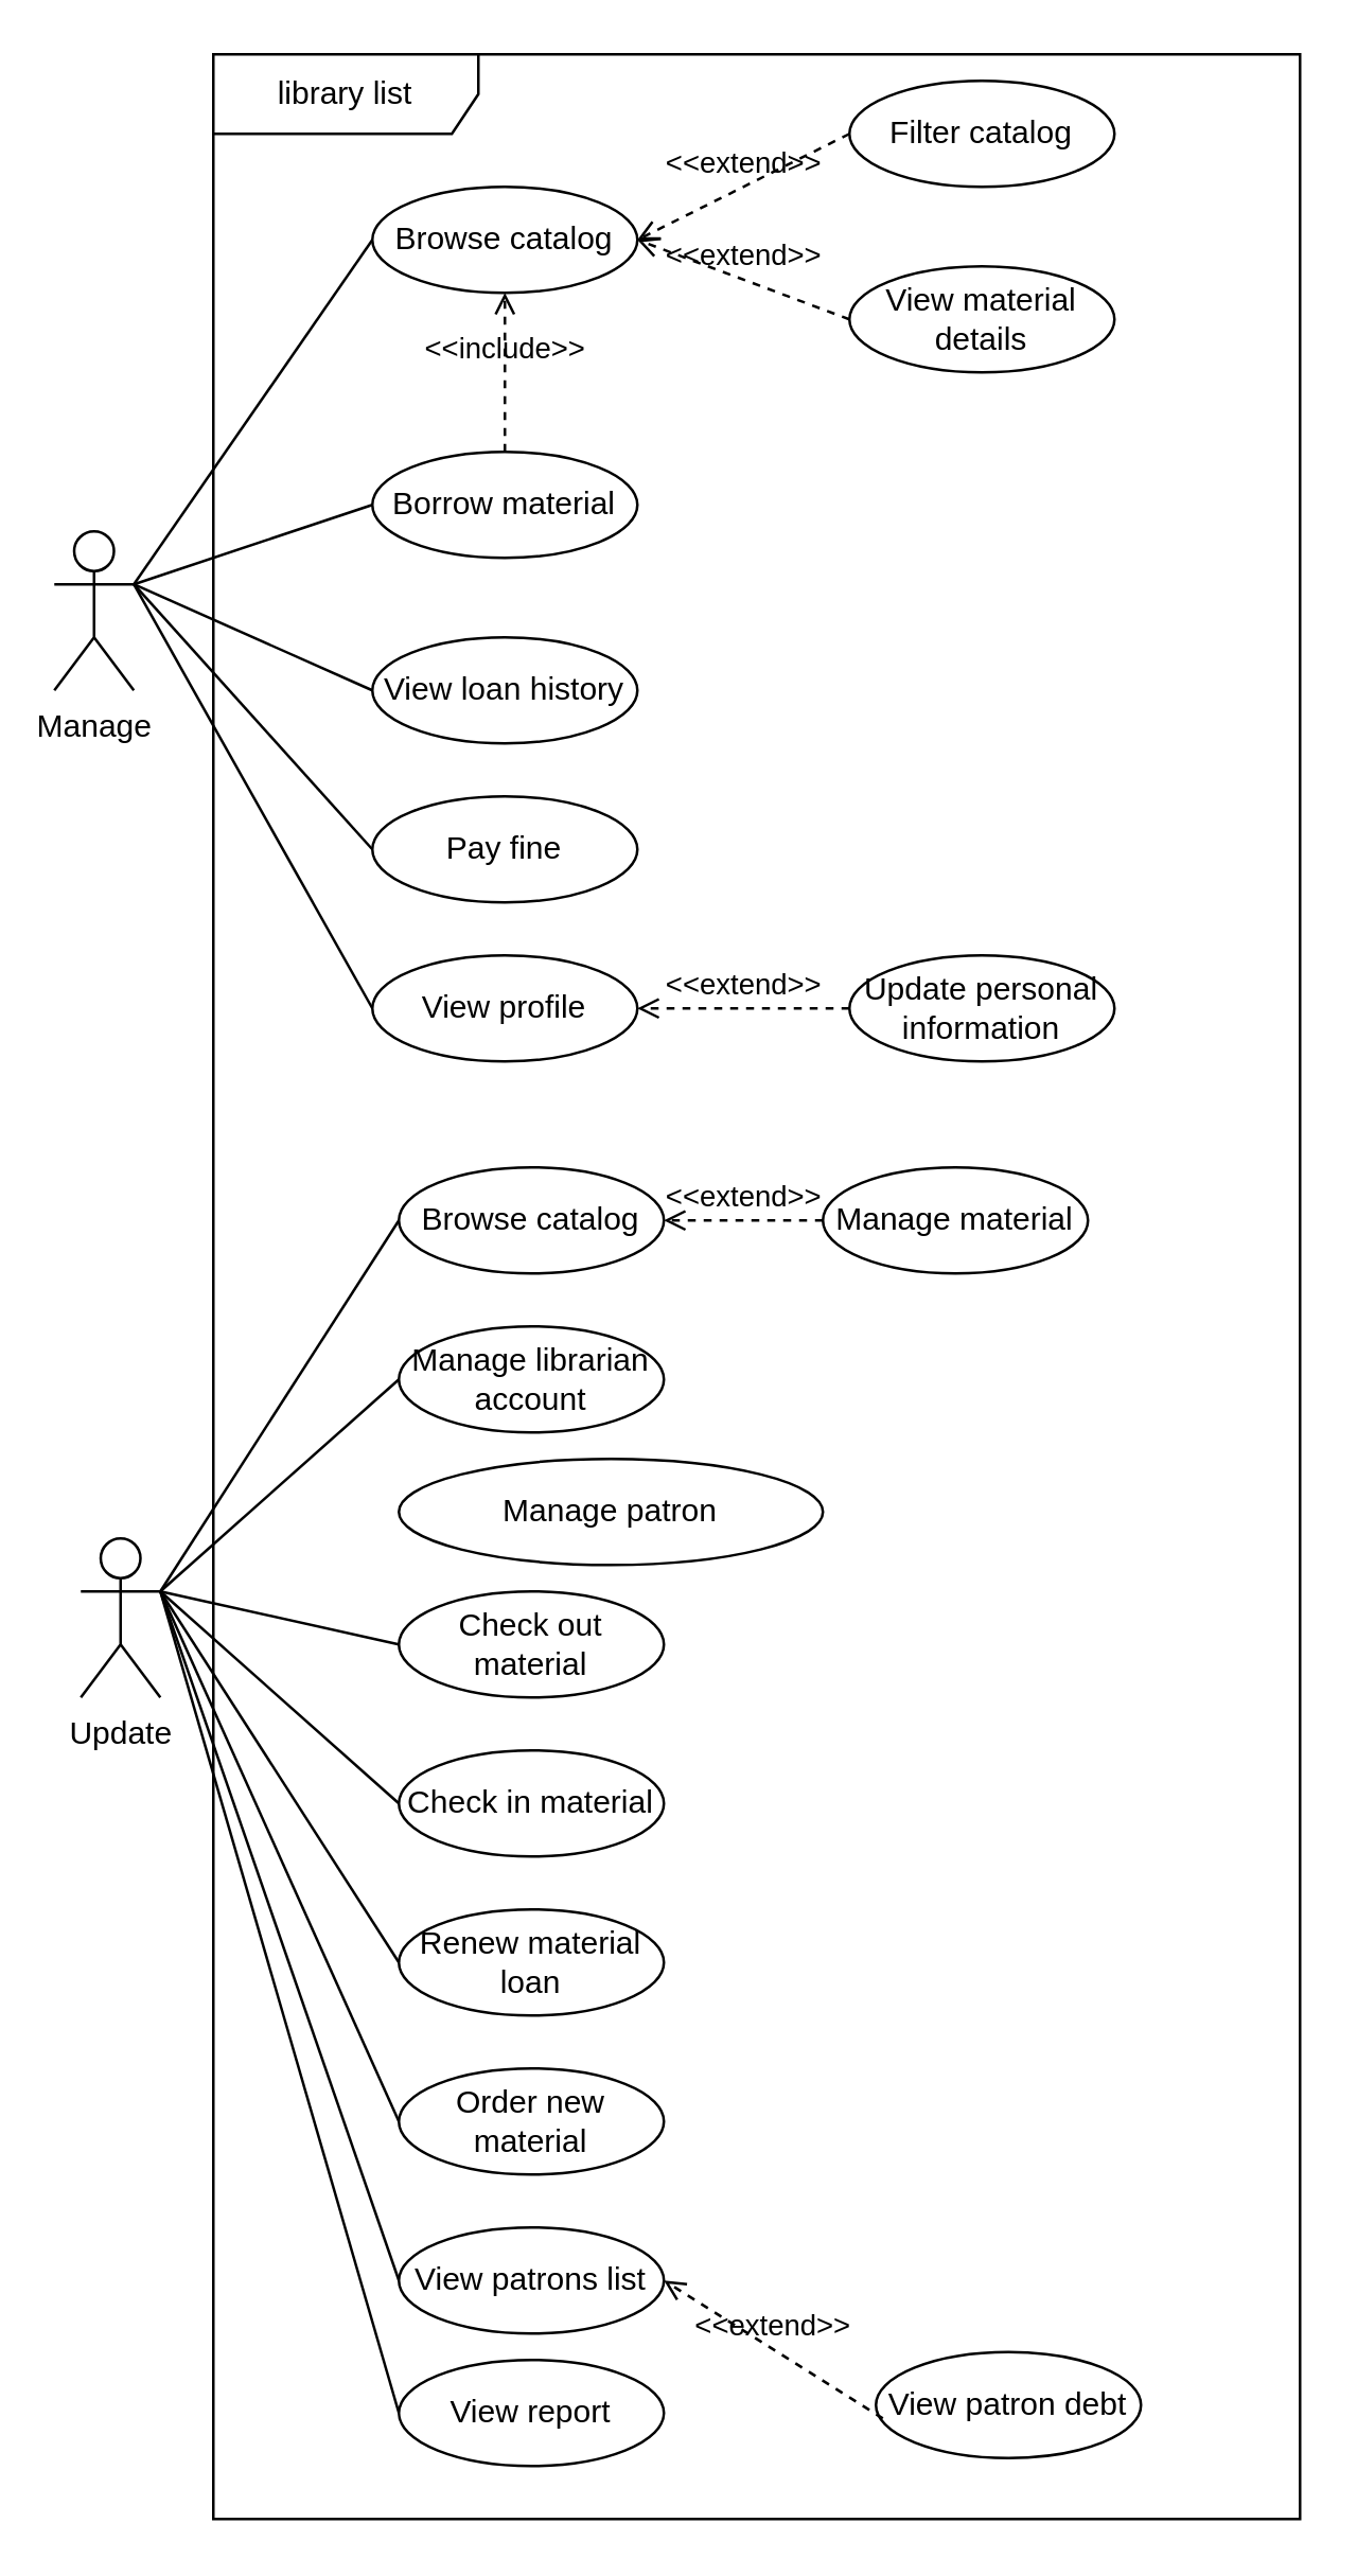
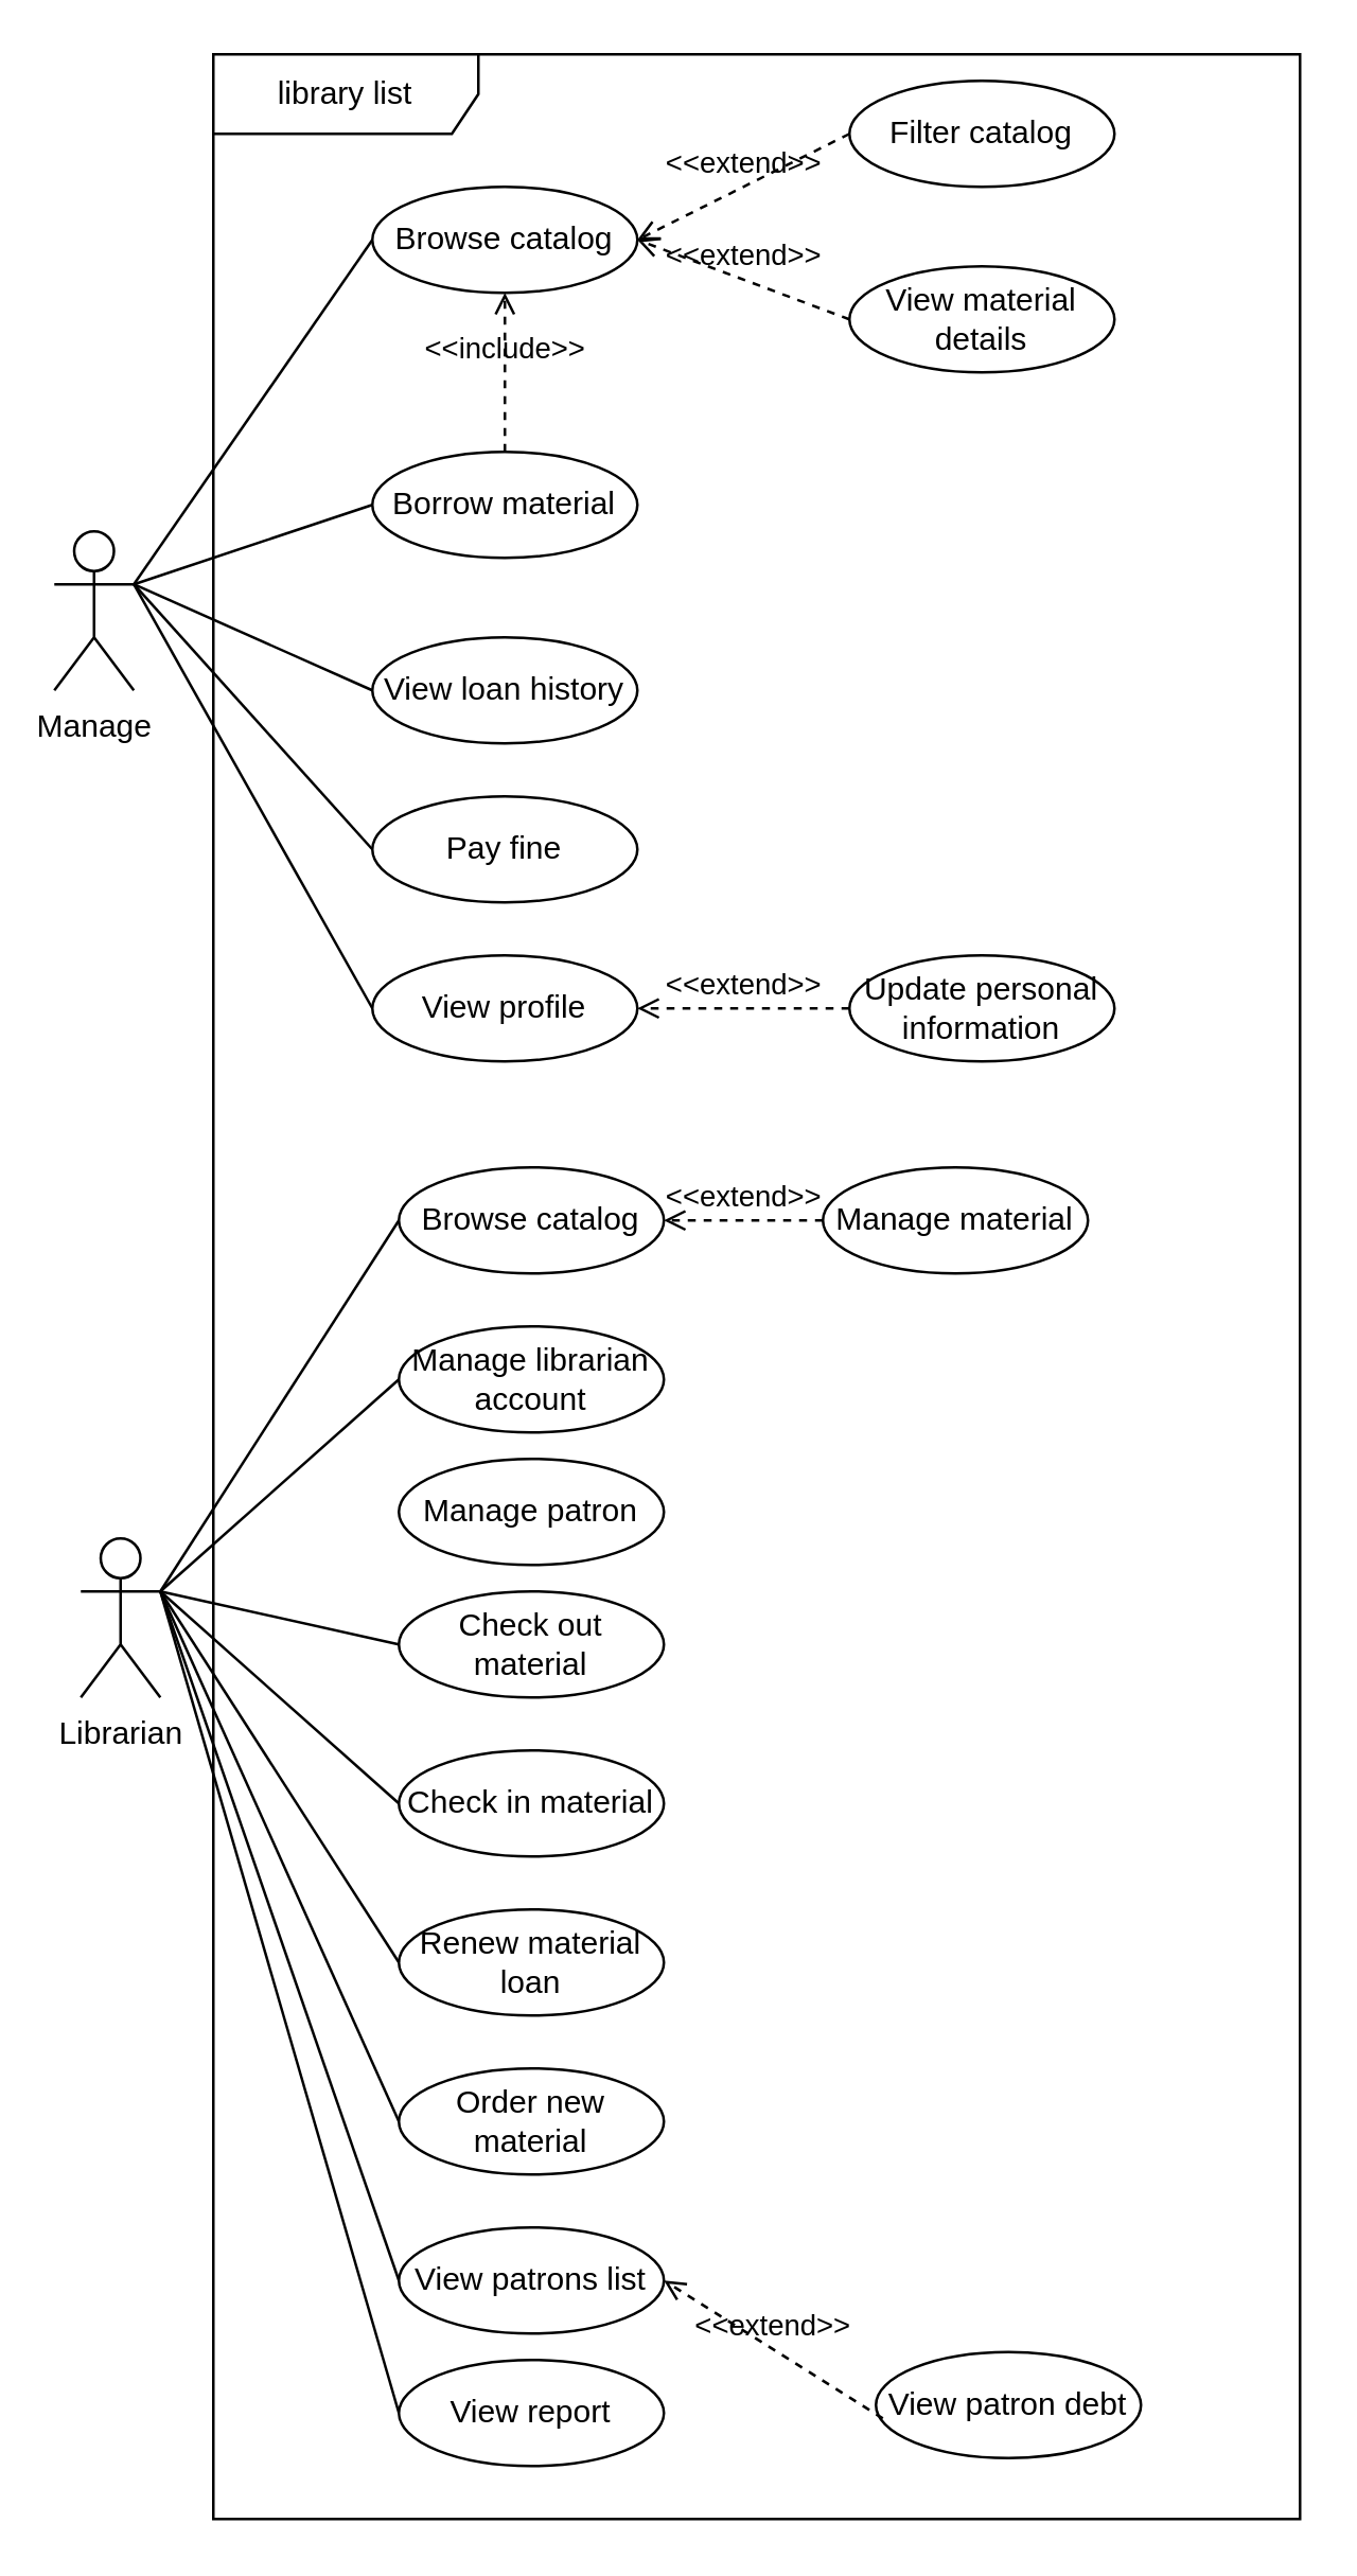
  <mxCell id="0" />
  <mxCell id="1" parent="0" />
  <mxCell id="2" style="edgeStyle=none;html=1;exitX=1;exitY=0.333;exitDx=0;exitDy=0;exitPerimeter=0;entryX=0;entryY=0.5;entryDx=0;entryDy=0;endArrow=none;endFill=0;" parent="1" source="7" target="11" edge="1"><mxGeometry relative="1" as="geometry" /></mxCell>
  <mxCell id="3" style="edgeStyle=none;html=1;exitX=1;exitY=0.333;exitDx=0;exitDy=0;exitPerimeter=0;entryX=0;entryY=0.5;entryDx=0;entryDy=0;endArrow=none;endFill=0;" parent="1" source="7" target="12" edge="1"><mxGeometry relative="1" as="geometry" /></mxCell>
  <mxCell id="4" style="edgeStyle=none;html=1;exitX=1;exitY=0.333;exitDx=0;exitDy=0;exitPerimeter=0;entryX=0;entryY=0.5;entryDx=0;entryDy=0;endArrow=none;endFill=0;" parent="1" source="7" target="9" edge="1"><mxGeometry relative="1" as="geometry" /></mxCell>
  <mxCell id="5" style="edgeStyle=none;html=1;exitX=1;exitY=0.333;exitDx=0;exitDy=0;exitPerimeter=0;entryX=0;entryY=0.5;entryDx=0;entryDy=0;endArrow=none;endFill=0;" parent="1" source="7" target="8" edge="1"><mxGeometry relative="1" as="geometry" /></mxCell>
  <mxCell id="6" style="edgeStyle=none;html=1;exitX=1;exitY=0.333;exitDx=0;exitDy=0;exitPerimeter=0;entryX=0;entryY=0.5;entryDx=0;entryDy=0;endArrow=none;endFill=0;" parent="1" source="7" target="15" edge="1"><mxGeometry relative="1" as="geometry" /></mxCell>
  <mxCell id="7" value="Manage" style="shape=umlActor;verticalLabelPosition=bottom;verticalAlign=top;html=1;" parent="1" vertex="1"><mxGeometry x="20" y="200" width="30" height="60" as="geometry" /></mxCell>
  <mxCell id="8" value="Browse catalog" style="ellipse;whiteSpace=wrap;html=1;align=center;" parent="1" vertex="1"><mxGeometry x="140" y="70" width="100" height="40" as="geometry" /></mxCell>
  <mxCell id="9" value="Borrow material" style="ellipse;whiteSpace=wrap;html=1;align=center;" parent="1" vertex="1"><mxGeometry x="140" y="170" width="100" height="40" as="geometry" /></mxCell>
  <mxCell id="10" value="Renew material loan" style="ellipse;whiteSpace=wrap;html=1;align=center;" parent="1" vertex="1"><mxGeometry x="150" y="720" width="100" height="40" as="geometry" /></mxCell>
  <mxCell id="11" value="View loan history" style="ellipse;whiteSpace=wrap;html=1;align=center;" parent="1" vertex="1"><mxGeometry x="140" y="240" width="100" height="40" as="geometry" /></mxCell>
  <mxCell id="12" value="Pay fine" style="ellipse;whiteSpace=wrap;html=1;align=center;" parent="1" vertex="1"><mxGeometry x="140" y="300" width="100" height="40" as="geometry" /></mxCell>
  <mxCell id="13" value="Filter catalog" style="ellipse;whiteSpace=wrap;html=1;align=center;" parent="1" vertex="1"><mxGeometry x="320" y="30" width="100" height="40" as="geometry" /></mxCell>
  <mxCell id="14" value="View material details" style="ellipse;whiteSpace=wrap;html=1;align=center;" parent="1" vertex="1"><mxGeometry x="320" y="100" width="100" height="40" as="geometry" /></mxCell>
  <mxCell id="15" value="View profile" style="ellipse;whiteSpace=wrap;html=1;align=center;" parent="1" vertex="1"><mxGeometry x="140" y="360" width="100" height="40" as="geometry" /></mxCell>
  <mxCell id="16" value="Update personal information" style="ellipse;whiteSpace=wrap;html=1;align=center;" parent="1" vertex="1"><mxGeometry x="320" y="360" width="100" height="40" as="geometry" /></mxCell>
  <mxCell id="17" value="&amp;lt;&amp;lt;extend&amp;gt;&amp;gt;" style="html=1;verticalAlign=bottom;labelBackgroundColor=none;endArrow=open;endFill=0;dashed=1;exitX=0;exitY=0.5;exitDx=0;exitDy=0;entryX=1;entryY=0.5;entryDx=0;entryDy=0;" parent="1" source="16" target="15" edge="1"><mxGeometry width="160" relative="1" as="geometry"><mxPoint x="160" y="320" as="sourcePoint" /><mxPoint x="320" y="320" as="targetPoint" /></mxGeometry></mxCell>
  <mxCell id="18" style="edgeStyle=none;html=1;exitX=1;exitY=0.333;exitDx=0;exitDy=0;exitPerimeter=0;entryX=0;entryY=0.5;entryDx=0;entryDy=0;endArrow=none;endFill=0;" parent="1" source="25" target="28" edge="1"><mxGeometry relative="1" as="geometry" /></mxCell>
  <mxCell id="19" style="edgeStyle=none;html=1;exitX=1;exitY=0.333;exitDx=0;exitDy=0;exitPerimeter=0;entryX=0;entryY=0.5;entryDx=0;entryDy=0;endArrow=none;endFill=0;" parent="1" source="25" target="29" edge="1"><mxGeometry relative="1" as="geometry" /></mxCell>
  <mxCell id="20" style="edgeStyle=none;html=1;exitX=1;exitY=0.333;exitDx=0;exitDy=0;exitPerimeter=0;entryX=0;entryY=0.5;entryDx=0;entryDy=0;endArrow=none;endFill=0;" parent="1" source="25" target="30" edge="1"><mxGeometry relative="1" as="geometry" /></mxCell>
  <mxCell id="21" style="edgeStyle=none;html=1;exitX=1;exitY=0.333;exitDx=0;exitDy=0;exitPerimeter=0;entryX=0;entryY=0.5;entryDx=0;entryDy=0;endArrow=none;endFill=0;" parent="1" source="25" target="10" edge="1"><mxGeometry relative="1" as="geometry" /></mxCell>
  <mxCell id="22" style="edgeStyle=none;html=1;exitX=1;exitY=0.333;exitDx=0;exitDy=0;exitPerimeter=0;entryX=0;entryY=0.5;entryDx=0;entryDy=0;endArrow=none;endFill=0;" parent="1" source="25" target="27" edge="1"><mxGeometry relative="1" as="geometry" /></mxCell>
  <mxCell id="23" style="edgeStyle=none;html=1;exitX=1;exitY=0.333;exitDx=0;exitDy=0;exitPerimeter=0;entryX=0;entryY=0.5;entryDx=0;entryDy=0;endArrow=none;endFill=0;" parent="1" source="25" target="34" edge="1"><mxGeometry relative="1" as="geometry" /></mxCell>
  <mxCell id="24" style="edgeStyle=none;html=1;exitX=1;exitY=0.333;exitDx=0;exitDy=0;exitPerimeter=0;entryX=0;entryY=0.5;entryDx=0;entryDy=0;endArrow=none;endFill=0;" parent="1" source="25" target="35" edge="1"><mxGeometry relative="1" as="geometry" /></mxCell>
- <mxCell id="25" value="Update" style="shape=umlActor;verticalLabelPosition=bottom;verticalAlign=top;html=1;" parent="1" vertex="1"><mxGeometry x="30" y="580" width="30" height="60" as="geometry" /></mxCell>
+ <mxCell id="25" value="Librarian" style="shape=umlActor;verticalLabelPosition=bottom;verticalAlign=top;html=1;" parent="1" vertex="1"><mxGeometry x="30" y="580" width="30" height="60" as="geometry" /></mxCell>
  <mxCell id="26" value="Manage material" style="ellipse;whiteSpace=wrap;html=1;align=center;" parent="1" vertex="1"><mxGeometry x="310" y="440" width="100" height="40" as="geometry" /></mxCell>
  <mxCell id="27" value="View report" style="ellipse;whiteSpace=wrap;html=1;align=center;" parent="1" vertex="1"><mxGeometry x="150" y="890" width="100" height="40" as="geometry" /></mxCell>
  <mxCell id="28" value="Check out material" style="ellipse;whiteSpace=wrap;html=1;align=center;" parent="1" vertex="1"><mxGeometry x="150" y="600" width="100" height="40" as="geometry" /></mxCell>
  <mxCell id="29" value="Check in material" style="ellipse;whiteSpace=wrap;html=1;align=center;" parent="1" vertex="1"><mxGeometry x="150" y="660" width="100" height="40" as="geometry" /></mxCell>
  <mxCell id="30" value="Order new material" style="ellipse;whiteSpace=wrap;html=1;align=center;" parent="1" vertex="1"><mxGeometry x="150" y="780" width="100" height="40" as="geometry" /></mxCell>
  <mxCell id="31" value="&amp;lt;&amp;lt;include&amp;gt;&amp;gt;" style="html=1;verticalAlign=bottom;labelBackgroundColor=none;endArrow=open;endFill=0;dashed=1;exitX=0.5;exitY=0;exitDx=0;exitDy=0;entryX=0.5;entryY=1;entryDx=0;entryDy=0;" parent="1" source="9" target="8" edge="1"><mxGeometry x="0.011" width="160" relative="1" as="geometry"><mxPoint x="170" y="180" as="sourcePoint" /><mxPoint x="330" y="180" as="targetPoint" /><mxPoint as="offset" /></mxGeometry></mxCell>
  <mxCell id="32" value="&amp;lt;&amp;lt;extend&amp;gt;&amp;gt;" style="html=1;verticalAlign=bottom;labelBackgroundColor=none;endArrow=open;endFill=0;dashed=1;exitX=0;exitY=0.5;exitDx=0;exitDy=0;entryX=1;entryY=0.5;entryDx=0;entryDy=0;" parent="1" source="13" target="8" edge="1"><mxGeometry width="160" relative="1" as="geometry"><mxPoint x="330" y="390" as="sourcePoint" /><mxPoint x="250" y="390" as="targetPoint" /></mxGeometry></mxCell>
  <mxCell id="33" value="&amp;lt;&amp;lt;extend&amp;gt;&amp;gt;" style="html=1;verticalAlign=bottom;labelBackgroundColor=none;endArrow=open;endFill=0;dashed=1;exitX=0;exitY=0.5;exitDx=0;exitDy=0;" parent="1" source="14" edge="1"><mxGeometry width="160" relative="1" as="geometry"><mxPoint x="290" y="60" as="sourcePoint" /><mxPoint x="240" y="90" as="targetPoint" /></mxGeometry></mxCell>
  <mxCell id="34" value="View patrons list" style="ellipse;whiteSpace=wrap;html=1;align=center;" parent="1" vertex="1"><mxGeometry x="150" y="840" width="100" height="40" as="geometry" /></mxCell>
  <mxCell id="35" value="Manage librarian account" style="ellipse;whiteSpace=wrap;html=1;align=center;" parent="1" vertex="1"><mxGeometry x="150" y="500" width="100" height="40" as="geometry" /></mxCell>
  <mxCell id="36" value="library list" style="shape=umlFrame;whiteSpace=wrap;html=1;width=100;height=30;" parent="1" vertex="1"><mxGeometry x="80" y="20" width="410" height="930" as="geometry" /></mxCell>
  <mxCell id="37" value="View patron debt" style="ellipse;whiteSpace=wrap;html=1;align=center;" parent="1" vertex="1"><mxGeometry x="330" y="887" width="100" height="40" as="geometry" /></mxCell>
  <mxCell id="38" value="&amp;lt;&amp;lt;extend&amp;gt;&amp;gt;" style="html=1;verticalAlign=bottom;labelBackgroundColor=none;endArrow=open;endFill=0;dashed=1;exitX=0.026;exitY=0.626;exitDx=0;exitDy=0;entryX=1;entryY=0.5;entryDx=0;entryDy=0;exitPerimeter=0;" parent="1" source="37" target="34" edge="1"><mxGeometry width="160" relative="1" as="geometry"><mxPoint x="330" y="390" as="sourcePoint" /><mxPoint x="250" y="390" as="targetPoint" /></mxGeometry></mxCell>
  <mxCell id="39" style="edgeStyle=none;html=1;exitX=0;exitY=0.5;exitDx=0;exitDy=0;entryX=1;entryY=0.333;entryDx=0;entryDy=0;entryPerimeter=0;endArrow=none;endFill=0;" parent="1" source="40" target="25" edge="1"><mxGeometry relative="1" as="geometry" /></mxCell>
  <mxCell id="40" value="Browse catalog" style="ellipse;whiteSpace=wrap;html=1;align=center;" parent="1" vertex="1"><mxGeometry x="150" y="440" width="100" height="40" as="geometry" /></mxCell>
  <mxCell id="41" value="&amp;lt;&amp;lt;extend&amp;gt;&amp;gt;" style="html=1;verticalAlign=bottom;labelBackgroundColor=none;endArrow=open;endFill=0;dashed=1;exitX=0;exitY=0.5;exitDx=0;exitDy=0;entryX=1;entryY=0.5;entryDx=0;entryDy=0;" parent="1" source="26" target="40" edge="1"><mxGeometry width="160" relative="1" as="geometry"><mxPoint x="330" y="390" as="sourcePoint" /><mxPoint x="250" y="390" as="targetPoint" /></mxGeometry></mxCell>
- <mxCell id="42" value="Manage patron" style="ellipse;whiteSpace=wrap;html=1;align=center;" parent="1" vertex="1"><mxGeometry x="150" y="550" width="160" height="40" as="geometry" /></mxCell>
+ <mxCell id="42" value="Manage patron" style="ellipse;whiteSpace=wrap;html=1;align=center;" parent="1" vertex="1"><mxGeometry x="150" y="550" width="100" height="40" as="geometry" /></mxCell>
